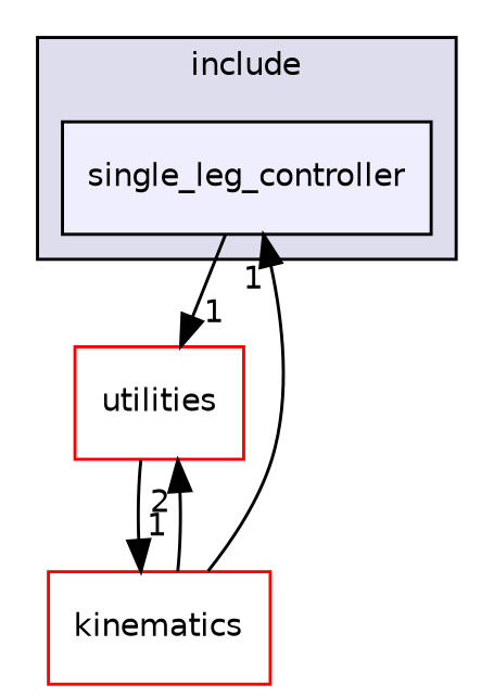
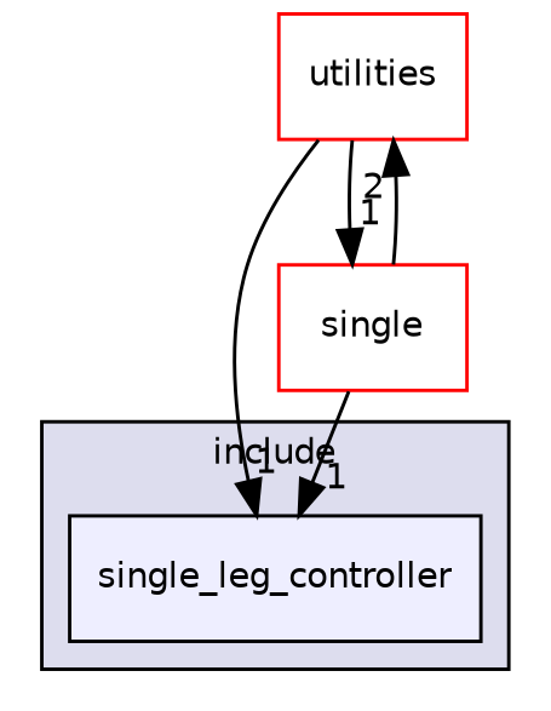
  digraph {
    compound=true
    node [fillcolor=white fontname=Helvetica fontsize=10 shape=box style=filled color=red]
    edge [headlabel=1 labeldistance=1.5 labelfontname=Helvetica labelfontsize=10]
    n1 [fillcolor="#eeeeff" label=single_leg_controller pencolor=black color=""]
    n2 [label=utilities]
-   n3 [label=kinematics]
+   n3 [label=single]
    subgraph cluster_1 {
      bgcolor="#ddddee"
      fontname=Helvetica
      fontsize=10
      label=include
      pencolor=black
      n1
    }
-   n1 -> n2
+   n2 -> n1
    n2 -> n3
    n3 -> n1
    n3 -> n2 [headlabel=2]
  }
